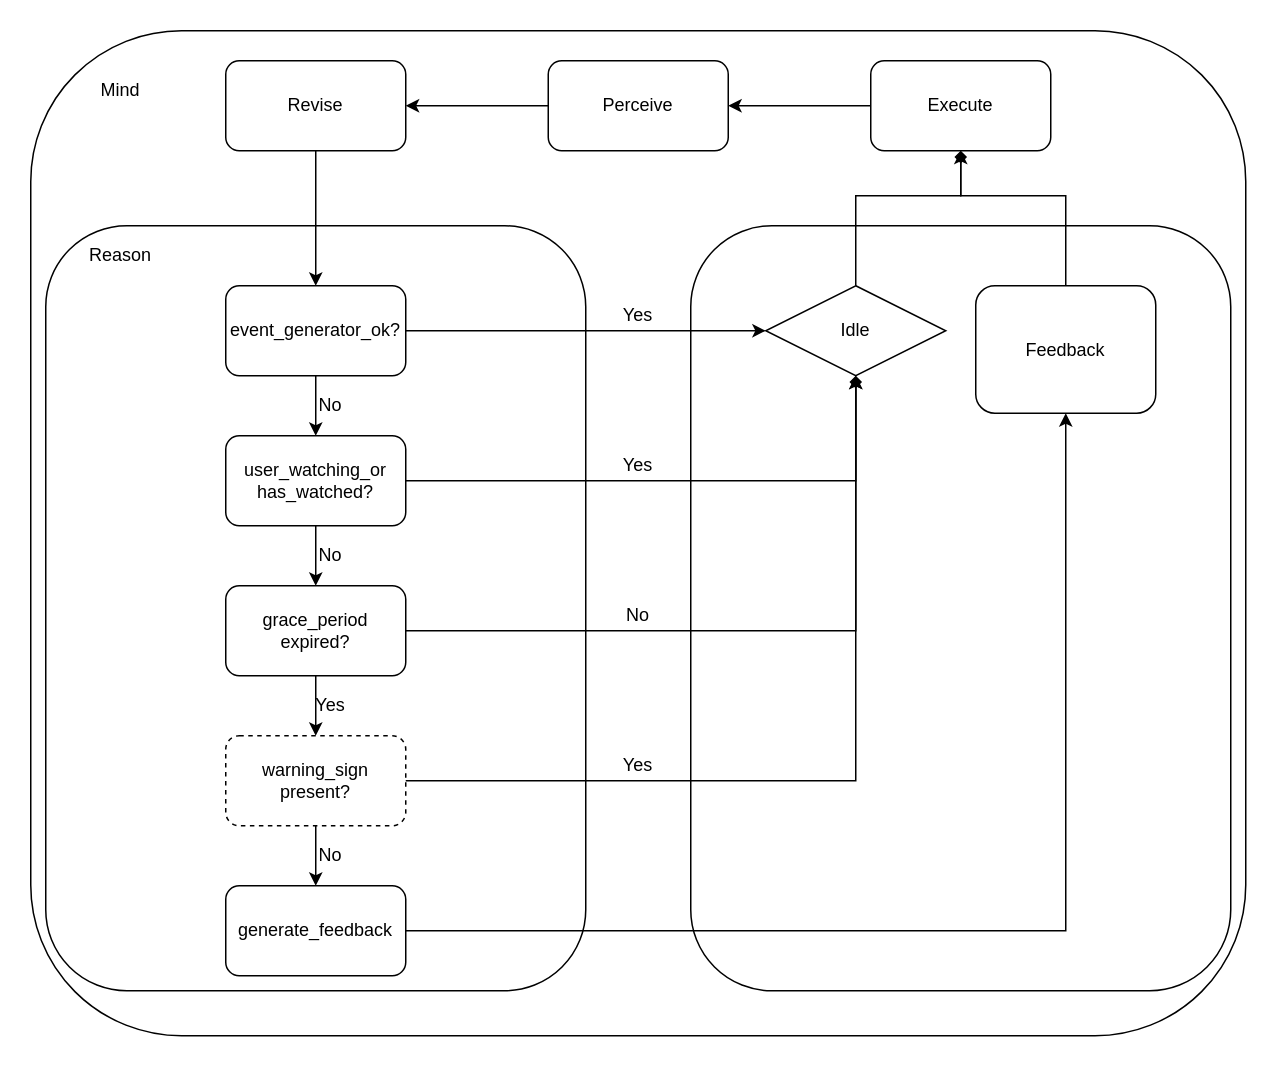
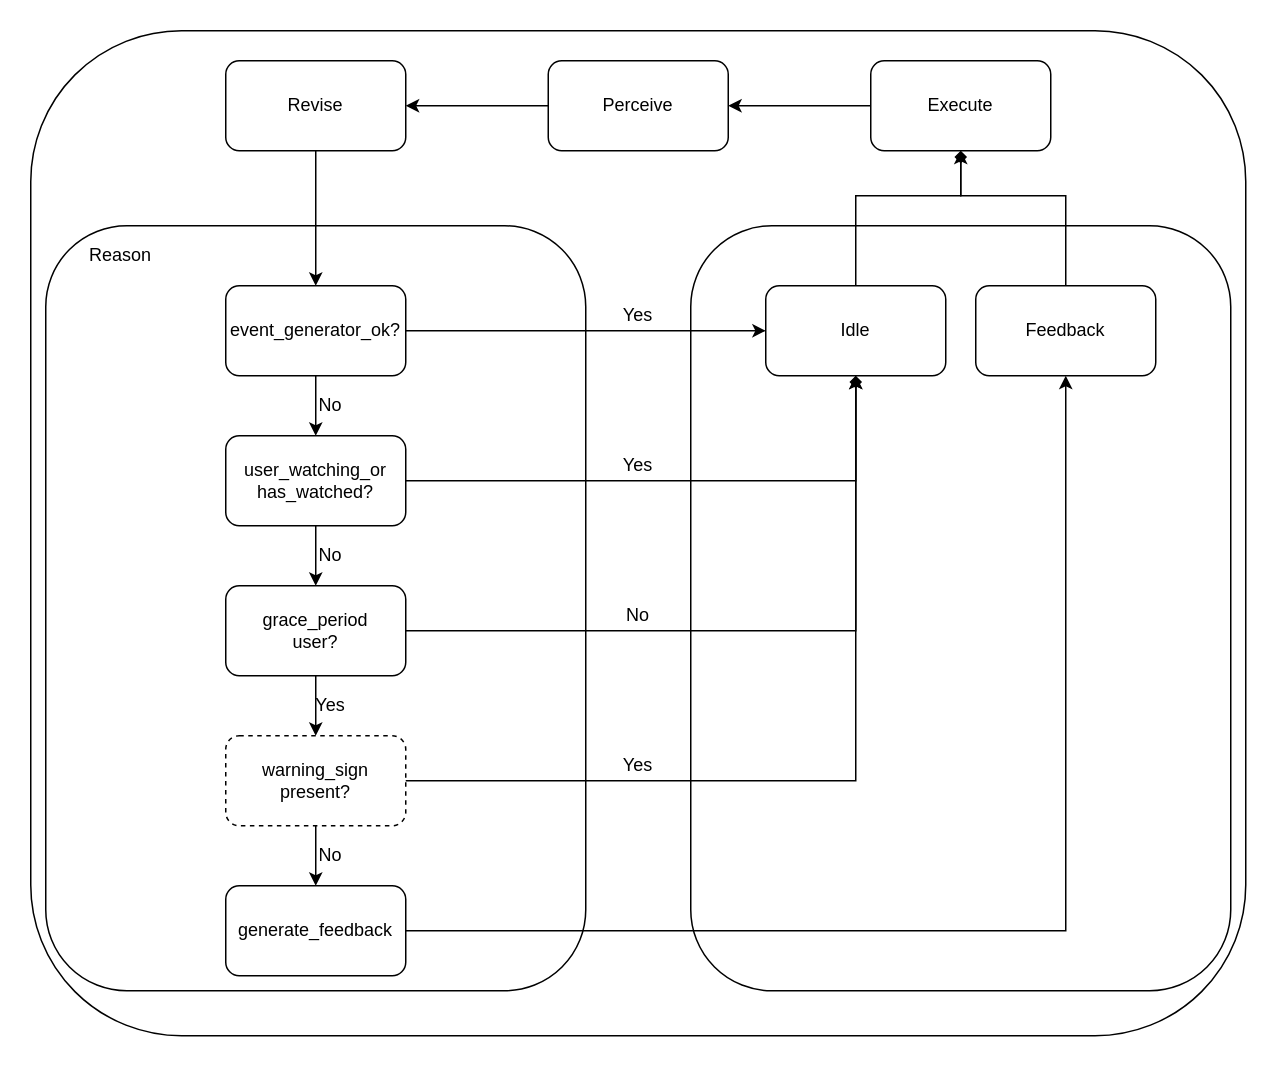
  <mxCell id="0" />
  <mxCell id="1" parent="0" />
  <mxCell id="2" value="" style="rounded=1;whiteSpace=wrap;html=1;fillColor=none;" vertex="1" parent="1"><mxGeometry x="20" y="20" width="810" height="670" as="geometry" /></mxCell>
  <mxCell id="3" value="" style="rounded=1;whiteSpace=wrap;html=1;fillColor=none;" vertex="1" parent="1"><mxGeometry x="30" y="150" width="360" height="510" as="geometry" /></mxCell>
  <mxCell id="4" value="" style="rounded=1;whiteSpace=wrap;html=1;fillColor=none;" vertex="1" parent="1"><mxGeometry x="460" y="150" width="360" height="510" as="geometry" /></mxCell>
  <mxCell id="5" style="edgeStyle=orthogonalEdgeStyle;rounded=0;orthogonalLoop=1;jettySize=auto;html=1;exitX=0.5;exitY=1;exitDx=0;exitDy=0;" edge="1" parent="1" source="6" target="9"><mxGeometry relative="1" as="geometry" /></mxCell>
  <mxCell id="6" value="Revise" style="rounded=1;whiteSpace=wrap;html=1;fillColor=none;" vertex="1" parent="1"><mxGeometry x="150" y="40" width="120" height="60" as="geometry" /></mxCell>
  <mxCell id="7" style="edgeStyle=orthogonalEdgeStyle;rounded=0;orthogonalLoop=1;jettySize=auto;html=1;exitX=1;exitY=0.5;exitDx=0;exitDy=0;entryX=0;entryY=0.5;entryDx=0;entryDy=0;" edge="1" parent="1" source="9" target="11"><mxGeometry relative="1" as="geometry" /></mxCell>
  <mxCell id="8" style="edgeStyle=orthogonalEdgeStyle;rounded=0;orthogonalLoop=1;jettySize=auto;html=1;exitX=0.5;exitY=1;exitDx=0;exitDy=0;entryX=0.5;entryY=0;entryDx=0;entryDy=0;" edge="1" parent="1" source="9" target="14"><mxGeometry relative="1" as="geometry" /></mxCell>
  <mxCell id="9" value="event_generator_ok?" style="rounded=1;whiteSpace=wrap;html=1;fillColor=none;" vertex="1" parent="1"><mxGeometry x="150" y="190" width="120" height="60" as="geometry" /></mxCell>
  <mxCell id="10" style="edgeStyle=orthogonalEdgeStyle;rounded=0;orthogonalLoop=1;jettySize=auto;html=1;exitX=0.5;exitY=0;exitDx=0;exitDy=0;entryX=0.5;entryY=1;entryDx=0;entryDy=0;" edge="1" parent="1" source="11" target="16"><mxGeometry relative="1" as="geometry"><Array as="points"><mxPoint x="570" y="130" /><mxPoint x="640" y="130" /></Array></mxGeometry></mxCell>
- <mxCell id="11" value="Idle" style="rhombus;whiteSpace=wrap;html=1;fillColor=none;" vertex="1" parent="1"><mxGeometry x="510" y="190" width="120" height="60" as="geometry" /></mxCell>
+ <mxCell id="11" value="Idle" style="rounded=1;whiteSpace=wrap;html=1;fillColor=none;" vertex="1" parent="1"><mxGeometry x="510" y="190" width="120" height="60" as="geometry" /></mxCell>
  <mxCell id="12" style="edgeStyle=orthogonalEdgeStyle;rounded=0;orthogonalLoop=1;jettySize=auto;html=1;exitX=1;exitY=0.5;exitDx=0;exitDy=0;entryX=0.5;entryY=1;entryDx=0;entryDy=0;" edge="1" parent="1" source="14" target="11"><mxGeometry relative="1" as="geometry" /></mxCell>
  <mxCell id="13" style="edgeStyle=orthogonalEdgeStyle;rounded=0;orthogonalLoop=1;jettySize=auto;html=1;exitX=0.5;exitY=1;exitDx=0;exitDy=0;entryX=0.5;entryY=0;entryDx=0;entryDy=0;" edge="1" parent="1" source="14" target="21"><mxGeometry relative="1" as="geometry" /></mxCell>
  <mxCell id="14" value="&lt;div&gt;user_watching_or&lt;/div&gt;&lt;div&gt;has_watched?&lt;br&gt;&lt;/div&gt;" style="rounded=1;whiteSpace=wrap;html=1;fillColor=none;" vertex="1" parent="1"><mxGeometry x="150" y="290" width="120" height="60" as="geometry" /></mxCell>
  <mxCell id="15" style="edgeStyle=orthogonalEdgeStyle;rounded=0;orthogonalLoop=1;jettySize=auto;html=1;exitX=0;exitY=0.5;exitDx=0;exitDy=0;entryX=1;entryY=0.5;entryDx=0;entryDy=0;" edge="1" parent="1" source="16" target="37"><mxGeometry relative="1" as="geometry" /></mxCell>
  <mxCell id="16" value="Execute" style="rounded=1;whiteSpace=wrap;html=1;fillColor=none;" vertex="1" parent="1"><mxGeometry x="580" y="40" width="120" height="60" as="geometry" /></mxCell>
  <mxCell id="17" style="edgeStyle=orthogonalEdgeStyle;rounded=0;orthogonalLoop=1;jettySize=auto;html=1;exitX=0.5;exitY=0;exitDx=0;exitDy=0;entryX=0.5;entryY=1;entryDx=0;entryDy=0;endArrow=diamond;" edge="1" parent="1" source="18" target="16"><mxGeometry relative="1" as="geometry"><Array as="points"><mxPoint x="710" y="130" /><mxPoint x="640" y="130" /></Array></mxGeometry></mxCell>
- <mxCell id="18" value="Feedback" style="rounded=1;whiteSpace=wrap;html=1;fillColor=none;" vertex="1" parent="1"><mxGeometry x="650" y="190" width="120" height="85" as="geometry" /></mxCell>
+ <mxCell id="18" value="Feedback" style="rounded=1;whiteSpace=wrap;html=1;fillColor=none;" vertex="1" parent="1"><mxGeometry x="650" y="190" width="120" height="60" as="geometry" /></mxCell>
  <mxCell id="19" style="edgeStyle=orthogonalEdgeStyle;rounded=0;orthogonalLoop=1;jettySize=auto;html=1;exitX=1;exitY=0.5;exitDx=0;exitDy=0;entryX=0.5;entryY=1;entryDx=0;entryDy=0;endArrow=diamond;" edge="1" parent="1" source="21" target="11"><mxGeometry relative="1" as="geometry" /></mxCell>
  <mxCell id="20" style="edgeStyle=orthogonalEdgeStyle;rounded=0;orthogonalLoop=1;jettySize=auto;html=1;exitX=0.5;exitY=1;exitDx=0;exitDy=0;entryX=0.5;entryY=0;entryDx=0;entryDy=0;" edge="1" parent="1" source="21" target="25"><mxGeometry relative="1" as="geometry" /></mxCell>
- <mxCell id="21" value="&lt;div&gt;grace_period&lt;/div&gt;&lt;div&gt;expired?&lt;/div&gt;" style="rounded=1;whiteSpace=wrap;html=1;fillColor=none;" vertex="1" parent="1"><mxGeometry x="150" y="390" width="120" height="60" as="geometry" /></mxCell>
+ <mxCell id="21" value="&lt;div&gt;grace_period&lt;/div&gt;&lt;div&gt;user?&lt;/div&gt;" style="rounded=1;whiteSpace=wrap;html=1;fillColor=none;" vertex="1" parent="1"><mxGeometry x="150" y="390" width="120" height="60" as="geometry" /></mxCell>
  <mxCell id="22" value="No" style="text;html=1;strokeColor=none;fillColor=none;align=center;verticalAlign=middle;whiteSpace=wrap;rounded=0;" vertex="1" parent="1"><mxGeometry x="200" y="260" width="40" height="20" as="geometry" /></mxCell>
  <mxCell id="23" style="edgeStyle=orthogonalEdgeStyle;rounded=0;orthogonalLoop=1;jettySize=auto;html=1;exitX=1;exitY=0.5;exitDx=0;exitDy=0;entryX=0.5;entryY=1;entryDx=0;entryDy=0;" edge="1" parent="1" source="25" target="11"><mxGeometry relative="1" as="geometry" /></mxCell>
  <mxCell id="24" style="edgeStyle=orthogonalEdgeStyle;rounded=0;orthogonalLoop=1;jettySize=auto;html=1;exitX=0.5;exitY=1;exitDx=0;exitDy=0;entryX=0.5;entryY=0;entryDx=0;entryDy=0;" edge="1" parent="1" source="25" target="27"><mxGeometry relative="1" as="geometry" /></mxCell>
  <mxCell id="25" value="&lt;div&gt;warning_sign&lt;/div&gt;&lt;div&gt;present?&lt;/div&gt;" style="rounded=1;whiteSpace=wrap;html=1;fillColor=none;dashed=1;" vertex="1" parent="1"><mxGeometry x="150" y="490" width="120" height="60" as="geometry" /></mxCell>
  <mxCell id="26" style="edgeStyle=orthogonalEdgeStyle;rounded=0;orthogonalLoop=1;jettySize=auto;html=1;exitX=1;exitY=0.5;exitDx=0;exitDy=0;" edge="1" parent="1" source="27" target="18"><mxGeometry relative="1" as="geometry" /></mxCell>
  <mxCell id="27" value="generate_feedback" style="rounded=1;whiteSpace=wrap;html=1;fillColor=none;" vertex="1" parent="1"><mxGeometry x="150" y="590" width="120" height="60" as="geometry" /></mxCell>
  <mxCell id="28" value="No" style="text;html=1;strokeColor=none;fillColor=none;align=center;verticalAlign=middle;whiteSpace=wrap;rounded=0;" vertex="1" parent="1"><mxGeometry x="200" y="360" width="40" height="20" as="geometry" /></mxCell>
  <mxCell id="29" value="Yes" style="text;html=1;strokeColor=none;fillColor=none;align=center;verticalAlign=middle;whiteSpace=wrap;rounded=0;" vertex="1" parent="1"><mxGeometry x="200" y="460" width="40" height="20" as="geometry" /></mxCell>
  <mxCell id="30" value="No" style="text;html=1;strokeColor=none;fillColor=none;align=center;verticalAlign=middle;whiteSpace=wrap;rounded=0;" vertex="1" parent="1"><mxGeometry x="200" y="560" width="40" height="20" as="geometry" /></mxCell>
  <mxCell id="31" value="No" style="text;html=1;strokeColor=none;fillColor=none;align=center;verticalAlign=middle;whiteSpace=wrap;rounded=0;" vertex="1" parent="1"><mxGeometry x="405" y="400" width="40" height="20" as="geometry" /></mxCell>
  <mxCell id="32" value="Yes" style="text;html=1;strokeColor=none;fillColor=none;align=center;verticalAlign=middle;whiteSpace=wrap;rounded=0;" vertex="1" parent="1"><mxGeometry x="405" y="300" width="40" height="20" as="geometry" /></mxCell>
  <mxCell id="33" value="Yes" style="text;html=1;strokeColor=none;fillColor=none;align=center;verticalAlign=middle;whiteSpace=wrap;rounded=0;" vertex="1" parent="1"><mxGeometry x="405" y="200" width="40" height="20" as="geometry" /></mxCell>
  <mxCell id="34" value="Yes" style="text;html=1;strokeColor=none;fillColor=none;align=center;verticalAlign=middle;whiteSpace=wrap;rounded=0;" vertex="1" parent="1"><mxGeometry x="405" y="500" width="40" height="20" as="geometry" /></mxCell>
  <mxCell id="35" value="Reason" style="text;html=1;strokeColor=none;fillColor=none;align=center;verticalAlign=middle;whiteSpace=wrap;rounded=0;" vertex="1" parent="1"><mxGeometry x="60" y="160" width="40" height="20" as="geometry" /></mxCell>
  <mxCell id="36" style="edgeStyle=orthogonalEdgeStyle;rounded=0;orthogonalLoop=1;jettySize=auto;html=1;exitX=0;exitY=0.5;exitDx=0;exitDy=0;entryX=1;entryY=0.5;entryDx=0;entryDy=0;" edge="1" parent="1" source="37" target="6"><mxGeometry relative="1" as="geometry" /></mxCell>
  <mxCell id="37" value="Perceive" style="rounded=1;whiteSpace=wrap;html=1;fillColor=none;" vertex="1" parent="1"><mxGeometry x="365" y="40" width="120" height="60" as="geometry" /></mxCell>
- <mxCell id="38" value="Mind" style="text;html=1;strokeColor=none;fillColor=none;align=center;verticalAlign=middle;whiteSpace=wrap;rounded=0;" vertex="1" parent="1"><mxGeometry x="60" y="50" width="40" height="20" as="geometry" /></mxCell>
